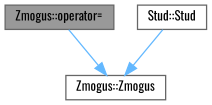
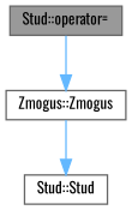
  digraph {
    fontname=Oswald
    rankdir=TB
    node [color=grey40 fillcolor=white fontname=Oswald fontsize=10 shape=box style=filled]
    edge [color=steelblue1 fontname=Oswald fontsize=10 labelfontname=Helvetica labelfontsize=10 style=solid]
-   n1 [color=gray40 fillcolor=grey60 fontcolor=black height=0.2 label="Zmogus::operator=" width=0.4]
+   n1 [color=gray40 fillcolor=grey60 fontcolor=black height=0.2 label="Stud::operator=" width=0.4]
    n2 [height=0.2 label="Zmogus::Zmogus" width=0.4]
    n3 [height=0.2 label="Stud::Stud" width=0.4]
    n1 -> n2
-   n3 -> n2
+   n2 -> n3
  }
